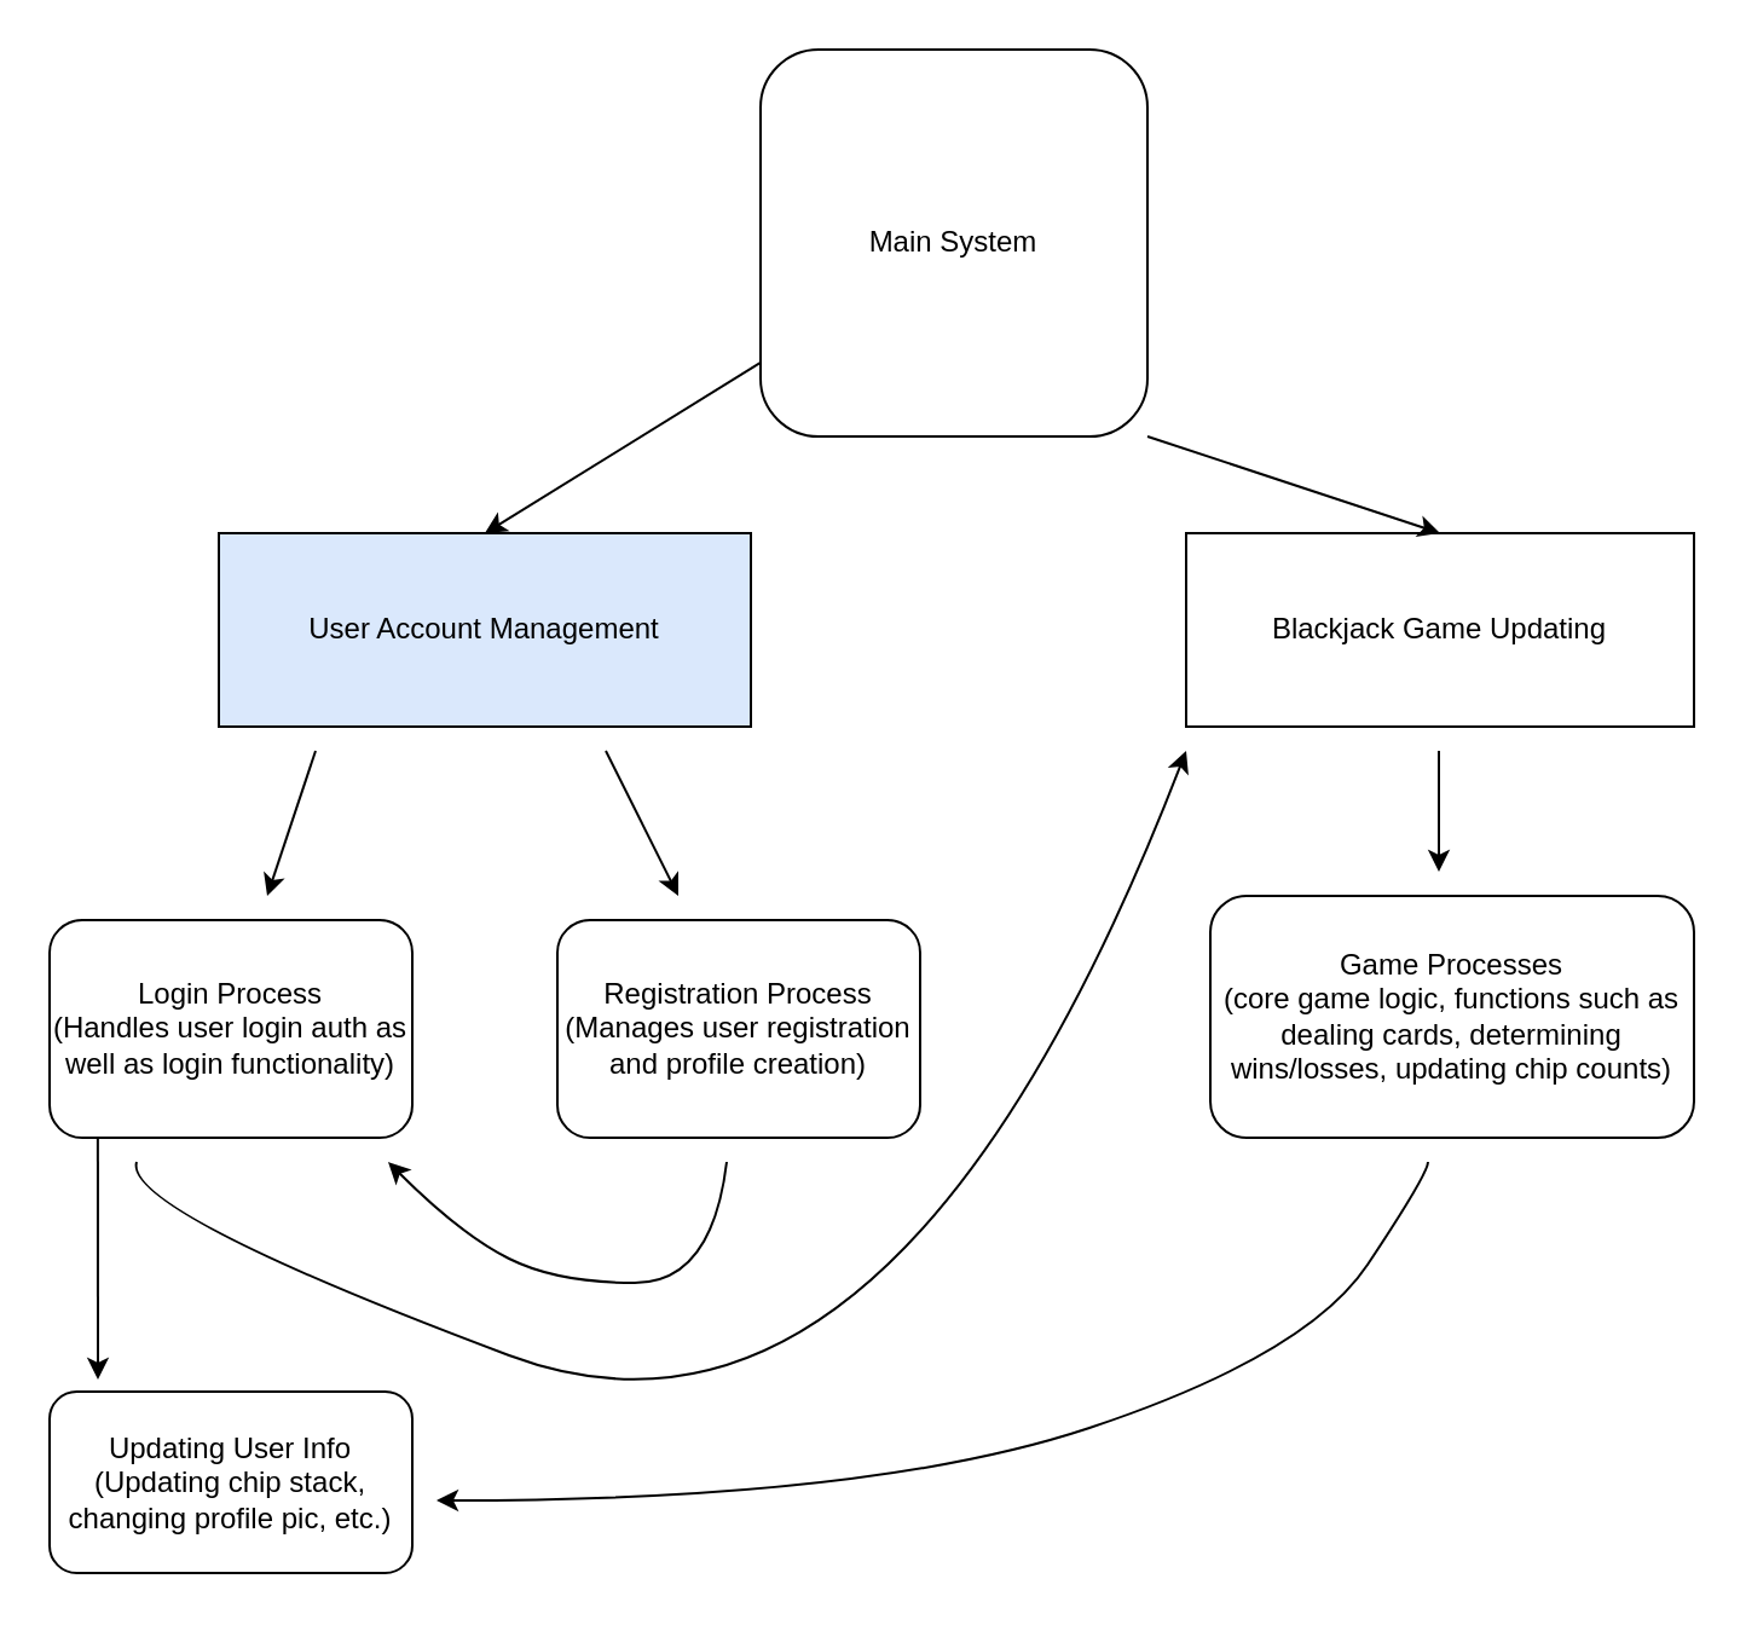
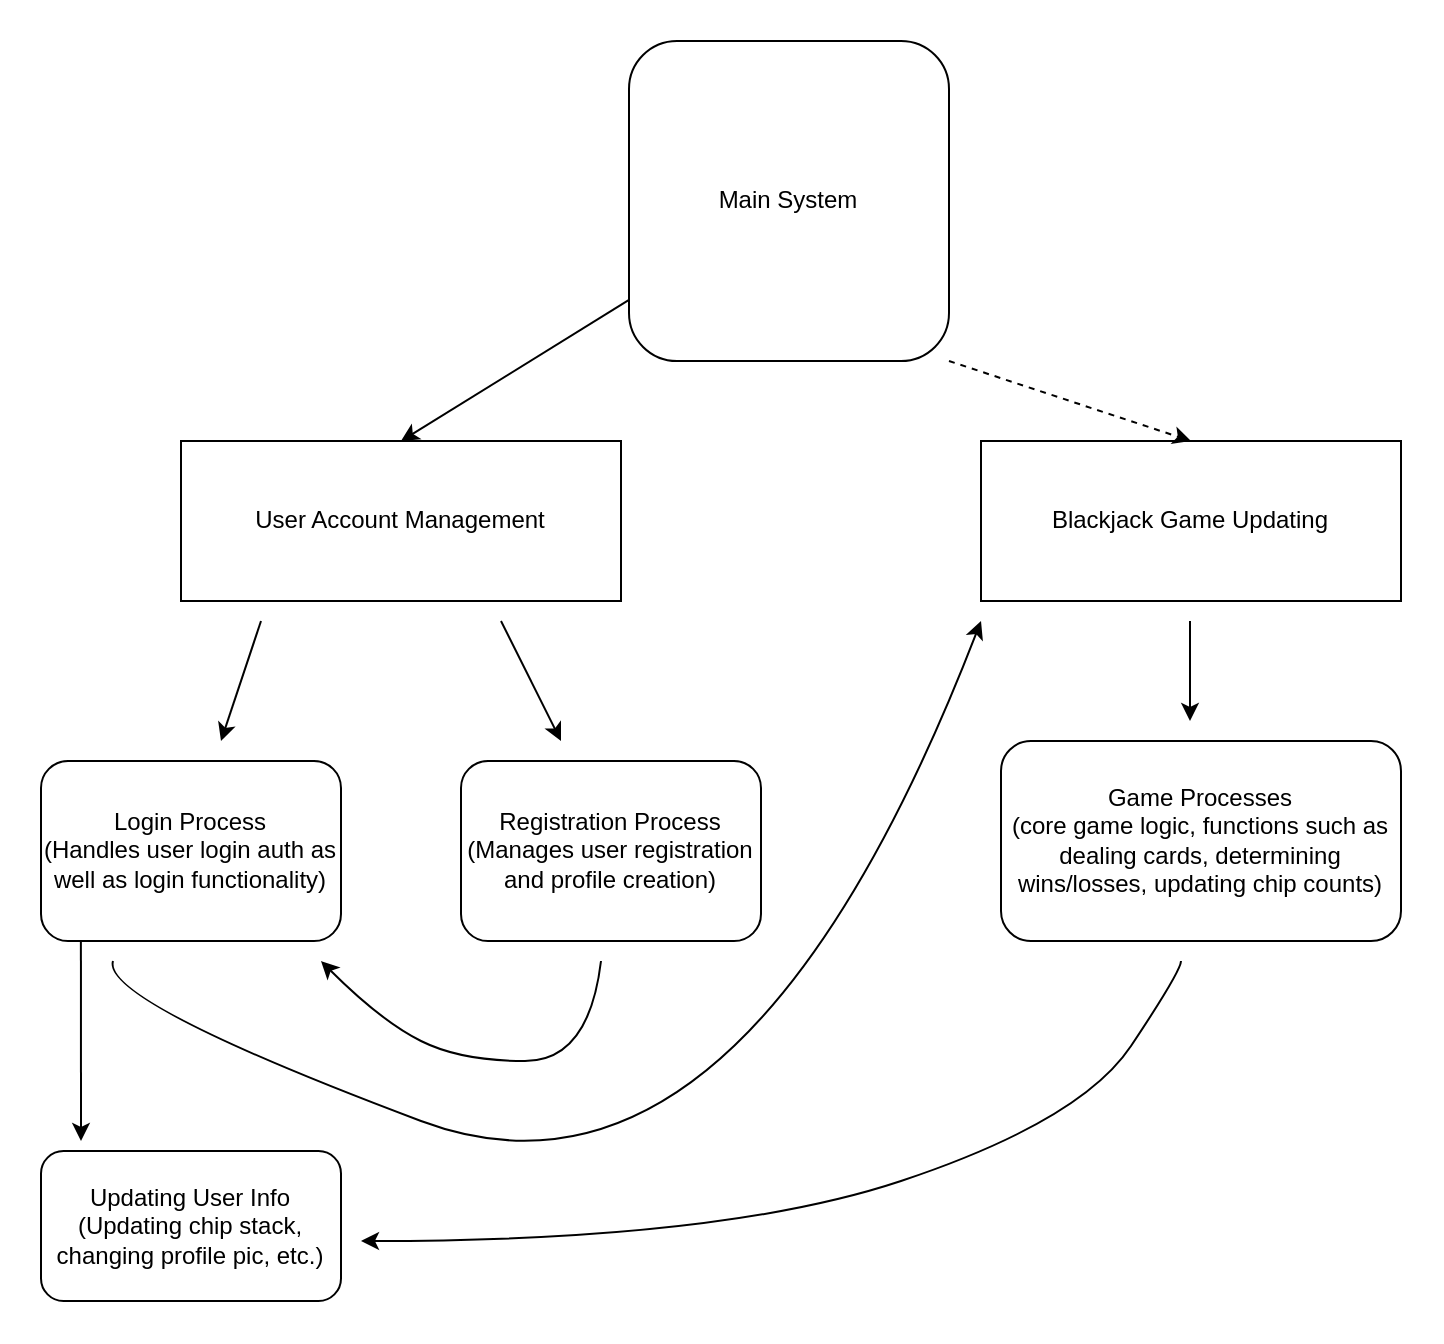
  <mxCell id="0" />
  <mxCell id="1" parent="0" />
  <mxCell id="2" value="Main System" style="whiteSpace=wrap;html=1;aspect=fixed;rounded=1;" vertex="1" parent="1"><mxGeometry x="314" y="20" width="160" height="160" as="geometry" /></mxCell>
- <mxCell id="3" value="User Account Management" style="rounded=0;whiteSpace=wrap;html=1;fillColor=#dae8fc;" vertex="1" parent="1"><mxGeometry x="90" y="220" width="220" height="80" as="geometry" /></mxCell>
+ <mxCell id="3" value="User Account Management" style="rounded=0;whiteSpace=wrap;html=1;" vertex="1" parent="1"><mxGeometry x="90" y="220" width="220" height="80" as="geometry" /></mxCell>
  <mxCell id="4" value="Blackjack Game Updating" style="rounded=0;whiteSpace=wrap;html=1;" vertex="1" parent="1"><mxGeometry x="490" y="220" width="210" height="80" as="geometry" /></mxCell>
  <mxCell id="5" value="Login Process&lt;br&gt;(Handles user login auth as well as login functionality)" style="rounded=1;whiteSpace=wrap;html=1;" vertex="1" parent="1"><mxGeometry x="20" y="380" width="150" height="90" as="geometry" /></mxCell>
  <mxCell id="6" value="Registration Process&lt;br&gt;(Manages user registration and profile creation)" style="rounded=1;whiteSpace=wrap;html=1;" vertex="1" parent="1"><mxGeometry x="230" y="380" width="150" height="90" as="geometry" /></mxCell>
  <mxCell id="7" value="Game Processes&lt;br&gt;(core game logic, functions such as dealing cards, determining wins/losses, updating chip counts)" style="rounded=1;whiteSpace=wrap;html=1;" vertex="1" parent="1"><mxGeometry x="500" y="370" width="200" height="100" as="geometry" /></mxCell>
- <mxCell id="8" value="" style="endArrow=classic;html=1;rounded=0;entryX=0.5;entryY=0;entryDx=0;entryDy=0;exitX=1;exitY=1;exitDx=0;exitDy=0;" edge="1" parent="1" source="2" target="4"><mxGeometry width="50" height="50" relative="1" as="geometry"><mxPoint x="474" y="125" as="sourcePoint" /><mxPoint x="524" y="75" as="targetPoint" /></mxGeometry></mxCell>
+ <mxCell id="8" value="" style="endArrow=classic;html=1;rounded=0;entryX=0.5;entryY=0;entryDx=0;entryDy=0;exitX=1;exitY=1;exitDx=0;exitDy=0;dashed=1;" edge="1" parent="1" source="2" target="4"><mxGeometry width="50" height="50" relative="1" as="geometry"><mxPoint x="474" y="125" as="sourcePoint" /><mxPoint x="524" y="75" as="targetPoint" /></mxGeometry></mxCell>
  <mxCell id="9" value="" style="endArrow=classic;html=1;rounded=0;" edge="1" parent="1" source="2"><mxGeometry width="50" height="50" relative="1" as="geometry"><mxPoint x="250" y="170" as="sourcePoint" /><mxPoint x="200" y="220" as="targetPoint" /></mxGeometry></mxCell>
  <mxCell id="10" value="" style="endArrow=classic;html=1;rounded=0;" edge="1" parent="1"><mxGeometry width="50" height="50" relative="1" as="geometry"><mxPoint x="594.5" y="310" as="sourcePoint" /><mxPoint x="594.5" y="360" as="targetPoint" /></mxGeometry></mxCell>
  <mxCell id="11" value="" style="endArrow=classic;html=1;rounded=0;" edge="1" parent="1"><mxGeometry width="50" height="50" relative="1" as="geometry"><mxPoint x="130" y="310" as="sourcePoint" /><mxPoint x="110" y="370" as="targetPoint" /></mxGeometry></mxCell>
  <mxCell id="12" value="" style="endArrow=classic;html=1;rounded=0;" edge="1" parent="1"><mxGeometry width="50" height="50" relative="1" as="geometry"><mxPoint x="250" y="310" as="sourcePoint" /><mxPoint x="280" y="370" as="targetPoint" /></mxGeometry></mxCell>
  <mxCell id="13" value="" style="curved=1;endArrow=classic;html=1;rounded=0;" edge="1" parent="1"><mxGeometry width="50" height="50" relative="1" as="geometry"><mxPoint x="300" y="480" as="sourcePoint" /><mxPoint x="160" y="480" as="targetPoint" /><Array as="points"><mxPoint x="294" y="530" /><mxPoint x="230" y="530" /><mxPoint x="190" y="510" /></Array></mxGeometry></mxCell>
  <mxCell id="14" value="" style="curved=1;endArrow=classic;html=1;rounded=0;" edge="1" parent="1"><mxGeometry width="50" height="50" relative="1" as="geometry"><mxPoint x="56" y="480" as="sourcePoint" /><mxPoint x="490" y="310" as="targetPoint" /><Array as="points"><mxPoint x="50" y="500" /><mxPoint x="370" y="620" /></Array></mxGeometry></mxCell>
  <mxCell id="15" value="Updating User Info&lt;br&gt;(Updating chip stack, changing profile pic, etc.)" style="rounded=1;whiteSpace=wrap;html=1;" vertex="1" parent="1"><mxGeometry x="20" y="575" width="150" height="75" as="geometry" /></mxCell>
  <mxCell id="16" value="" style="endArrow=classic;html=1;rounded=0;exitX=0.133;exitY=1;exitDx=0;exitDy=0;exitPerimeter=0;" edge="1" parent="1" source="5"><mxGeometry width="50" height="50" relative="1" as="geometry"><mxPoint x="40" y="490" as="sourcePoint" /><mxPoint x="40" y="570" as="targetPoint" /></mxGeometry></mxCell>
  <mxCell id="17" value="" style="curved=1;endArrow=classic;html=1;rounded=0;" edge="1" parent="1"><mxGeometry width="50" height="50" relative="1" as="geometry"><mxPoint x="590" y="480" as="sourcePoint" /><mxPoint x="180" y="620" as="targetPoint" /><Array as="points"><mxPoint x="590" y="485" /><mxPoint x="540" y="560" /><mxPoint x="360" y="620" /></Array></mxGeometry></mxCell>
